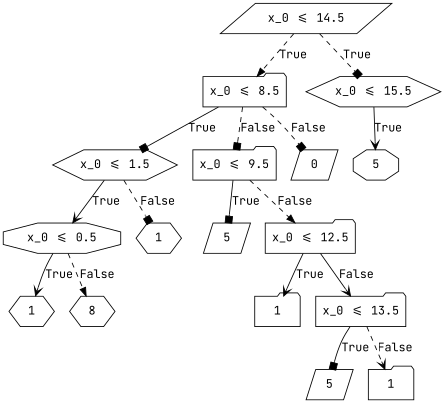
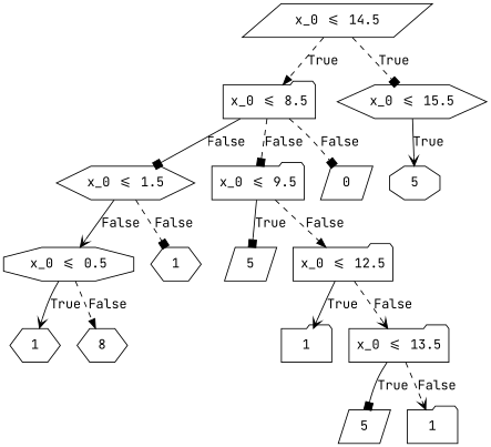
  digraph {
    fontname="JetBrains Mono"
    node [fontname="JetBrains Mono" shape=folder]
    edge [arrowhead=box fontname="JetBrains Mono" style=dashed]
    n1 [label="x_0 <= 14.5" shape=parallelogram]
    n2 [label="x_0 <= 8.5"]
    n3 [label="x_0 <= 15.5" shape=hexagon]
    n4 [label="x_0 <= 1.5" shape=hexagon]
    n5 [label="x_0 <= 9.5"]
    n6 [label=0 shape=parallelogram]
    n7 [label=5 shape=octagon]
    n8 [label="x_0 <= 0.5" shape=octagon]
    n9 [label=1 shape=hexagon]
    n10 [label=5 shape=parallelogram]
    n11 [label="x_0 <= 12.5"]
    n12 [label=1 shape=hexagon]
    n13 [label=8 shape=hexagon]
    n14 [label=1]
    n15 [label="x_0 <= 13.5"]
    n16 [label=5 shape=parallelogram]
    n17 [label=1]
    n1 -> n2 [arrowhead=normal label=True]
    n1 -> n3 [label=True]
-   n2 -> n4 [label=True style=""]
+   n2 -> n4 [label=False style=""]
    n2 -> n5 [label=False]
    n2 -> n6 [label=False]
    n3 -> n7 [arrowhead=vee label=True style=""]
-   n4 -> n8 [arrowhead=vee label=True style=""]
+   n4 -> n8 [arrowhead=vee label=False style=""]
    n4 -> n9 [label=False]
    n5 -> n10 [label=True style=""]
    n5 -> n11 [arrowhead=normal label=False]
    n8 -> n12 [arrowhead=vee label=True style=""]
    n8 -> n13 [arrowhead=normal label=False]
    n11 -> n14 [arrowhead=vee label=True style=""]
-   n11 -> n15 [arrowhead=vee label=False style=solid]
+   n11 -> n15 [arrowhead=vee label=False]
    n15 -> n16 [label=True style=""]
    n15 -> n17 [arrowhead=vee label=False]
  }
